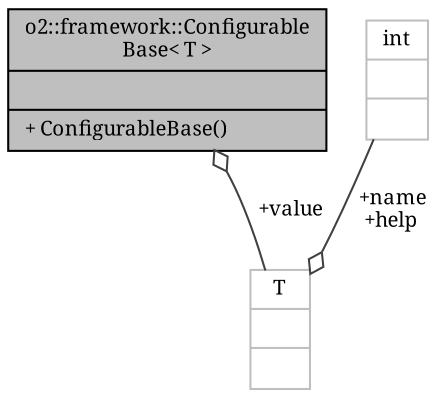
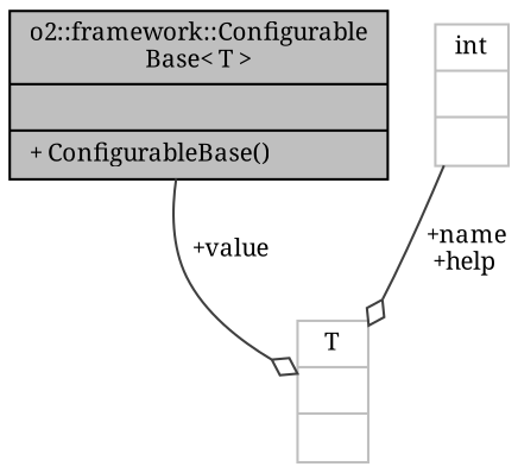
  digraph {
    fontname="Noto Serif"
    node [color=grey75 fontname="Noto Serif" fontsize=10 shape=record]
    edge [arrowhead=odiamond color=grey25 fontname="Noto Serif" fontsize=10 labelfontname=Helvetica labelfontsize=10 style=solid]
    n1 [color=black fillcolor=grey75 fontcolor=black height=0.2 label="{o2::framework::Configurable\lBase\< T \>\n||+ ConfigurableBase()\l}" style=filled width=0.4]
    n2 [height=0.2 label="{int\n||}" width=0.4]
    n3 [height=0.2 label="{T\n||}" width=0.4]
    n2 -> n3 [label=" +name\n+help"]
-   n3 -> n1 [label=" +value"]
+   n1 -> n3 [label=" +value"]
  }
